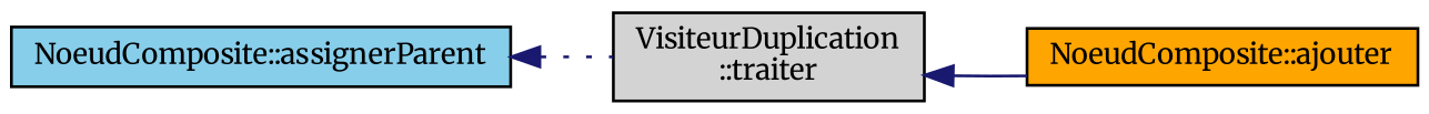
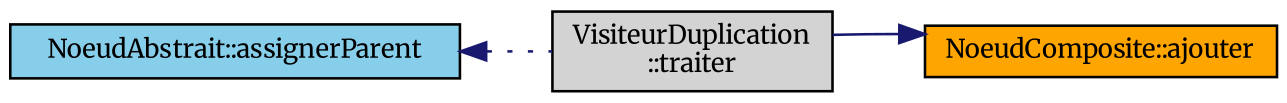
  digraph {
    fontname=Merriweather
    rankdir=LR
    node [color=black fontname=Merriweather fontsize=10 shape=record style=filled]
    edge [color=midnightblue dir=back fontname=Merriweather fontsize=10 labelfontname=Helvetica labelfontsize=10]
-   n1 [fillcolor=skyblue fontcolor=black height=0.2 label="NoeudComposite::assignerParent" width=0.4]
+   n1 [fillcolor=skyblue fontcolor=black height=0.2 label="NoeudAbstrait::assignerParent" width=0.4]
    n2 [fillcolor=lightgrey height=0.2 label="VisiteurDuplication\l::traiter" width=0.4]
    n3 [fillcolor=orange height=0.2 label="NoeudComposite::ajouter" width=0.4]
    n1 -> n2 [style=dotted]
-   n2 -> n3 [style=solid]
+   n3 -> n2 [style=solid]
  }
